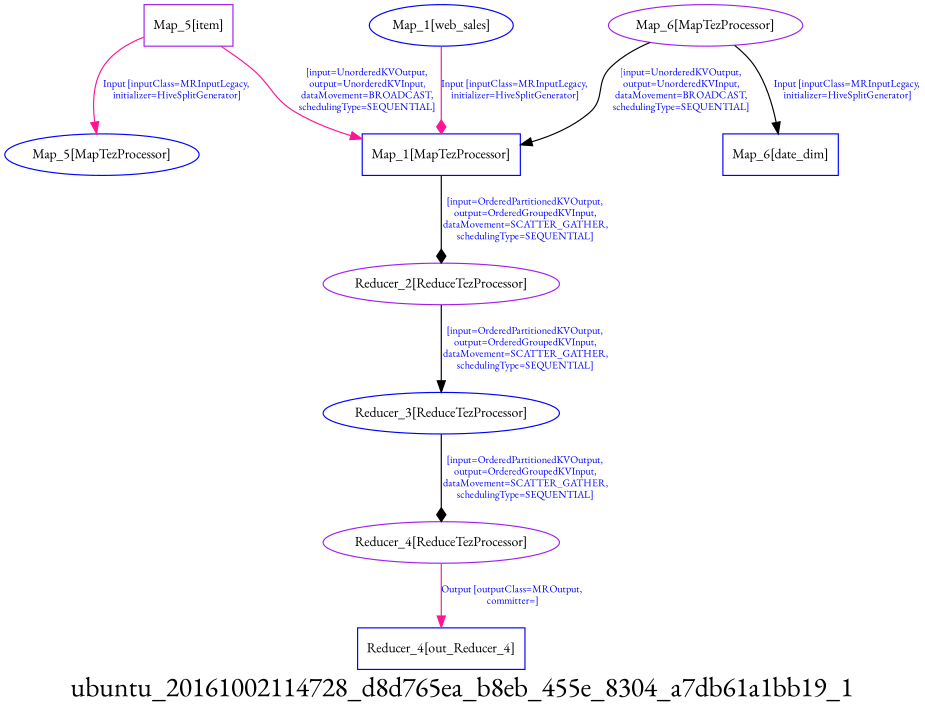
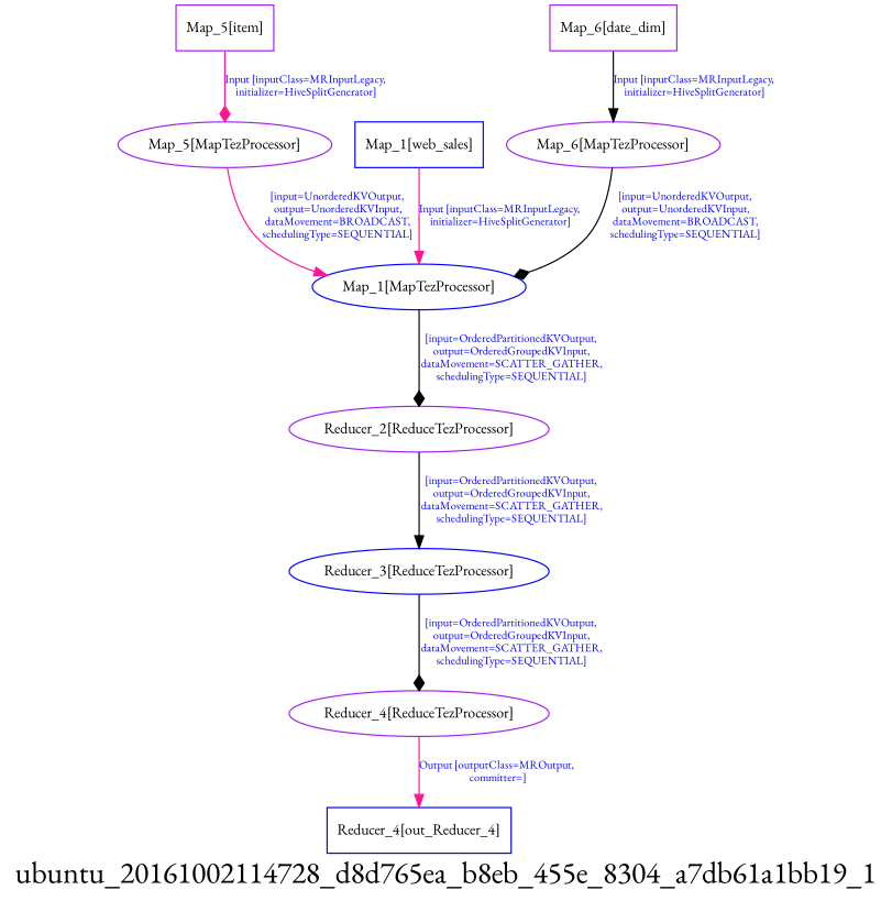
  digraph {
    fontname="EB Garamond"
    fontsize=24
    label=ubuntu_20161002114728_d8d765ea_b8eb_455e_8304_a7db61a1bb19_1
    node [color=blue fontname="EB Garamond" fontsize=12]
    edge [arrowhead=diamond color=black fontcolor=blue fontname="EB Garamond" fontsize=9]
    n1 [color=purple label="Map_5[item]" shape=box]
-   n2 [label="Map_5[MapTezProcessor]"]
-   n3 [label="Map_1[MapTezProcessor]" shape=box]
+   n2 [color=purple label="Map_5[MapTezProcessor]"]
+   n3 [label="Map_1[MapTezProcessor]"]
    n4 [color=purple label="Reducer_2[ReduceTezProcessor]"]
    n5 [label="Reducer_3[ReduceTezProcessor]"]
    n6 [label="Reducer_4[out_Reducer_4]" shape=box]
    n7 [color=purple label="Reducer_4[ReduceTezProcessor]"]
-   n8 [label="Map_1[web_sales]" shape=ellipse]
+   n8 [label="Map_1[web_sales]" shape=box]
    n9 [color=purple label="Map_6[MapTezProcessor]"]
-   n10 [label="Map_6[date_dim]" shape=box]
-   n1 -> n2 [arrowhead=normal color=deeppink label="Input [inputClass=MRInputLegacy,\n initializer=HiveSplitGenerator]"]
-   n1 -> n3 [arrowhead=normal color=deeppink label="[input=UnorderedKVOutput,\n output=UnorderedKVInput,\n dataMovement=BROADCAST,\n schedulingType=SEQUENTIAL]"]
+   n10 [color=purple label="Map_6[date_dim]" shape=box]
+   n1 -> n2 [color=deeppink label="Input [inputClass=MRInputLegacy,\n initializer=HiveSplitGenerator]"]
+   n2 -> n3 [arrowhead=normal color=deeppink label="[input=UnorderedKVOutput,\n output=UnorderedKVInput,\n dataMovement=BROADCAST,\n schedulingType=SEQUENTIAL]"]
    n3 -> n4 [label="[input=OrderedPartitionedKVOutput,\n output=OrderedGroupedKVInput,\n dataMovement=SCATTER_GATHER,\n schedulingType=SEQUENTIAL]"]
    n4 -> n5 [arrowhead=normal label="[input=OrderedPartitionedKVOutput,\n output=OrderedGroupedKVInput,\n dataMovement=SCATTER_GATHER,\n schedulingType=SEQUENTIAL]"]
    n5 -> n7 [label="[input=OrderedPartitionedKVOutput,\n output=OrderedGroupedKVInput,\n dataMovement=SCATTER_GATHER,\n schedulingType=SEQUENTIAL]"]
    n7 -> n6 [arrowhead=normal color=deeppink label="Output [outputClass=MROutput,\n committer=]"]
-   n8 -> n3 [color=deeppink label="Input [inputClass=MRInputLegacy,\n initializer=HiveSplitGenerator]"]
-   n9 -> n3 [arrowhead=normal label="[input=UnorderedKVOutput,\n output=UnorderedKVInput,\n dataMovement=BROADCAST,\n schedulingType=SEQUENTIAL]"]
-   n9 -> n10 [arrowhead=normal label="Input [inputClass=MRInputLegacy,\n initializer=HiveSplitGenerator]"]
+   n8 -> n3 [arrowhead=normal color=deeppink label="Input [inputClass=MRInputLegacy,\n initializer=HiveSplitGenerator]"]
+   n9 -> n3 [label="[input=UnorderedKVOutput,\n output=UnorderedKVInput,\n dataMovement=BROADCAST,\n schedulingType=SEQUENTIAL]"]
+   n10 -> n9 [arrowhead=normal label="Input [inputClass=MRInputLegacy,\n initializer=HiveSplitGenerator]"]
  }
